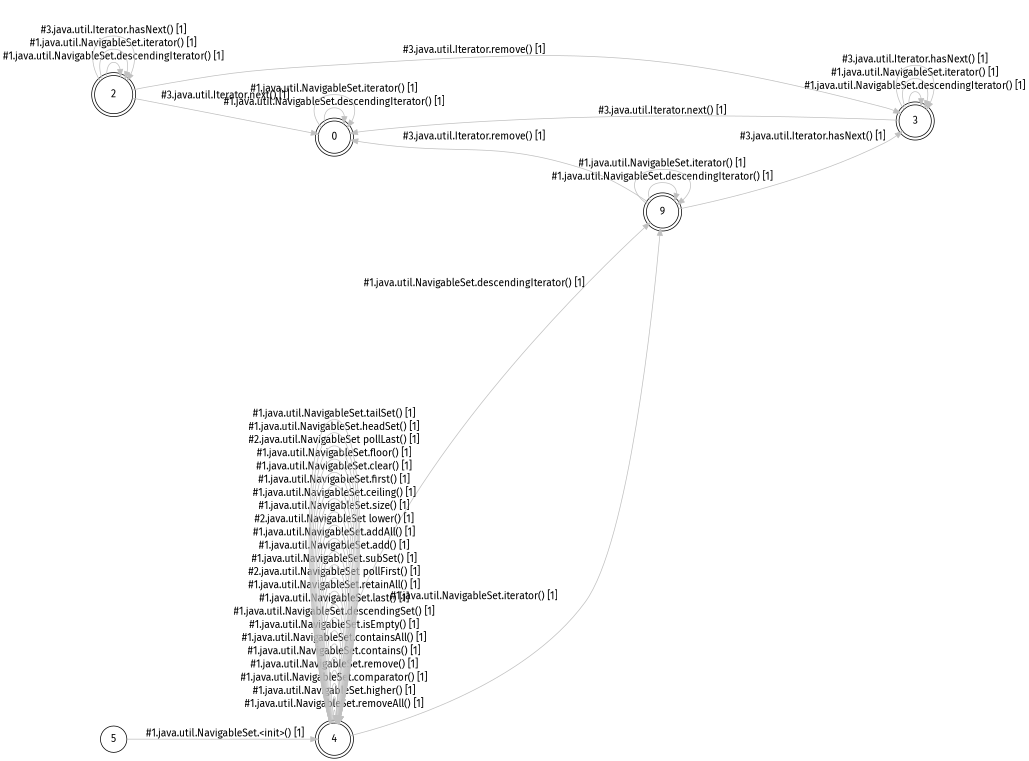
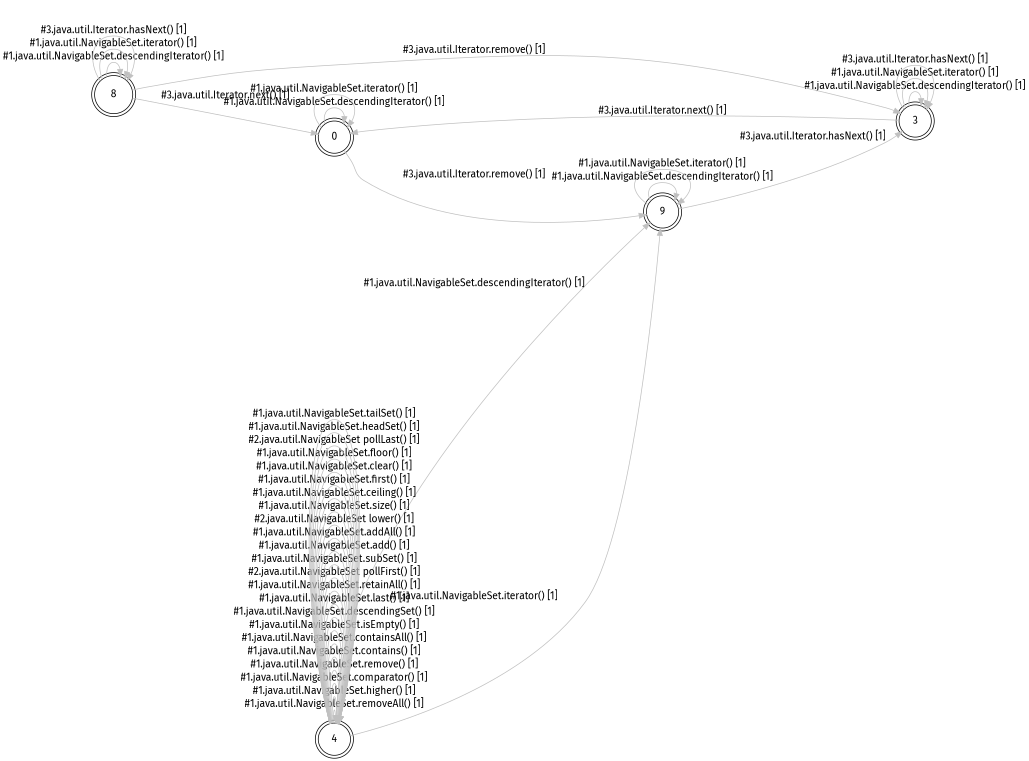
  digraph {
    fontname="Fira Sans"
    rankdir=LR
    node [fontname="Fira Sans" shape=doublecircle]
    edge [color=gray fontname="Fira Sans" style="setlinewidth(1)"]
    0
    n2 [label=9]
    3
-   2
+   2 [label=8]
    4
-   5 [shape=circle]
    0 -> 0 [label="#1.java.util.NavigableSet.descendingIterator() [1]"]
    0 -> 0 [label="#1.java.util.NavigableSet.iterator() [1]"]
-   n2 -> 0 [label="#3.java.util.Iterator.remove() [1]"]
+   0 -> n2 [label="#3.java.util.Iterator.remove() [1]"]
    n2 -> n2 [label="#1.java.util.NavigableSet.descendingIterator() [1]"]
    n2 -> n2 [label="#1.java.util.NavigableSet.iterator() [1]"]
    n2 -> 3 [label="#3.java.util.Iterator.hasNext() [1]"]
    3 -> 0 [label="#3.java.util.Iterator.next() [1]"]
    3 -> 3 [label="#1.java.util.NavigableSet.descendingIterator() [1]"]
    3 -> 3 [label="#1.java.util.NavigableSet.iterator() [1]"]
    3 -> 3 [label="#3.java.util.Iterator.hasNext() [1]"]
    2 -> 0 [label="#3.java.util.Iterator.next() [1]"]
    2 -> 3 [label="#3.java.util.Iterator.remove() [1]"]
    2 -> 2 [label="#1.java.util.NavigableSet.descendingIterator() [1]"]
    2 -> 2 [label="#1.java.util.NavigableSet.iterator() [1]"]
    2 -> 2 [label="#3.java.util.Iterator.hasNext() [1]"]
    4 -> n2 [label="#1.java.util.NavigableSet.descendingIterator() [1]"]
    4 -> n2 [label="#1.java.util.NavigableSet.iterator() [1]"]
    4 -> 4 [label="#1.java.util.NavigableSet.removeAll() [1]"]
    4 -> 4 [label="#1.java.util.NavigableSet.higher() [1]"]
    4 -> 4 [label="#1.java.util.NavigableSet.comparator() [1]"]
    4 -> 4 [label="#1.java.util.NavigableSet.remove() [1]"]
    4 -> 4 [label="#1.java.util.NavigableSet.contains() [1]"]
    4 -> 4 [label="#1.java.util.NavigableSet.containsAll() [1]"]
    4 -> 4 [label="#1.java.util.NavigableSet.isEmpty() [1]"]
    4 -> 4 [label="#1.java.util.NavigableSet.descendingSet() [1]"]
    4 -> 4 [label="#1.java.util.NavigableSet.last() [1]"]
    4 -> 4 [label="#1.java.util.NavigableSet.retainAll() [1]"]
    4 -> 4 [label="#2.java.util.NavigableSet pollFirst() [1]"]
    4 -> 4 [label="#1.java.util.NavigableSet.subSet() [1]"]
    4 -> 4 [label="#1.java.util.NavigableSet.add() [1]"]
    4 -> 4 [label="#1.java.util.NavigableSet.addAll() [1]"]
    4 -> 4 [label="#2.java.util.NavigableSet lower() [1]"]
    4 -> 4 [label="#1.java.util.NavigableSet.size() [1]"]
    4 -> 4 [label="#1.java.util.NavigableSet.ceiling() [1]"]
    4 -> 4 [label="#1.java.util.NavigableSet.first() [1]"]
    4 -> 4 [label="#1.java.util.NavigableSet.clear() [1]"]
    4 -> 4 [label="#1.java.util.NavigableSet.floor() [1]"]
    4 -> 4 [label="#2.java.util.NavigableSet pollLast() [1]"]
    4 -> 4 [label="#1.java.util.NavigableSet.headSet() [1]"]
    4 -> 4 [label="#1.java.util.NavigableSet.tailSet() [1]"]
-   5 -> 4 [label="#1.java.util.NavigableSet.<init>() [1]"]
  }
